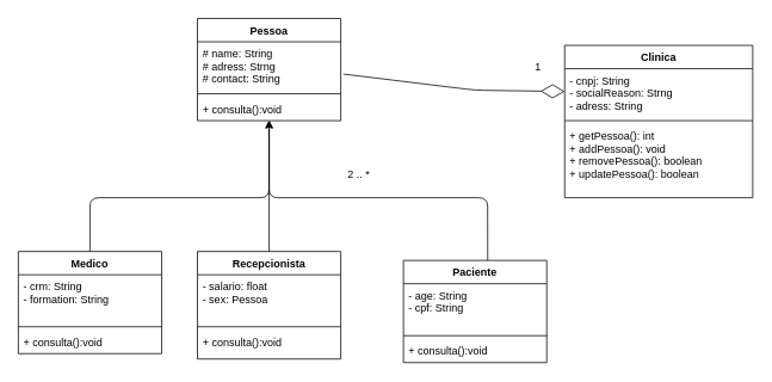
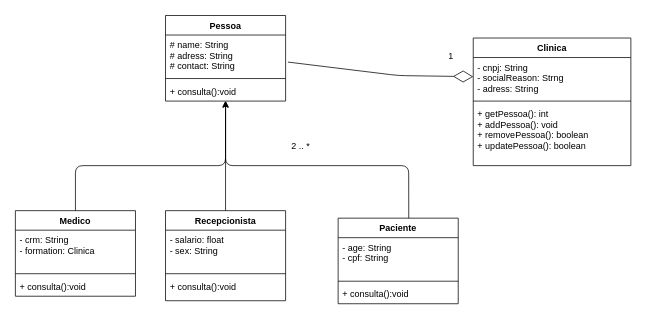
  <mxCell id="0" />
  <mxCell id="1" parent="0" />
  <mxCell id="2" value="" style="endArrow=diamondThin;endFill=0;endSize=24;html=1;exitX=1.019;exitY=0.667;exitDx=0;exitDy=0;exitPerimeter=0;" parent="1" source="13" target="21" edge="1"><mxGeometry width="160" relative="1" as="geometry"><mxPoint x="400" y="110" as="sourcePoint" /><mxPoint x="460" y="110" as="targetPoint" /><Array as="points"><mxPoint x="530" y="100" /></Array></mxGeometry></mxCell>
  <mxCell id="3" value="1" style="text;html=1;align=center;verticalAlign=middle;resizable=0;points=[];autosize=1;" parent="1" vertex="1"><mxGeometry x="590" y="65" width="20" height="20" as="geometry" /></mxCell>
  <mxCell id="4" value="Paciente" style="swimlane;fontStyle=1;align=center;verticalAlign=top;childLayout=stackLayout;horizontal=1;startSize=26;horizontalStack=0;resizeParent=1;resizeParentMax=0;resizeLast=0;collapsible=1;marginBottom=0;" parent="1" vertex="1"><mxGeometry x="450" y="290" width="160" height="114" as="geometry" /></mxCell>
  <mxCell id="5" value="- age: String&#10;- cpf: String" style="text;strokeColor=none;fillColor=none;align=left;verticalAlign=top;spacingLeft=4;spacingRight=4;overflow=hidden;rotatable=0;points=[[0,0.5],[1,0.5]];portConstraint=eastwest;" parent="4" vertex="1"><mxGeometry y="26" width="160" height="54" as="geometry" /></mxCell>
  <mxCell id="6" value="" style="line;strokeWidth=1;fillColor=none;align=left;verticalAlign=middle;spacingTop=-1;spacingLeft=3;spacingRight=3;rotatable=0;labelPosition=right;points=[];portConstraint=eastwest;" parent="4" vertex="1"><mxGeometry y="80" width="160" height="8" as="geometry" /></mxCell>
  <mxCell id="7" value="+ consulta():void" style="text;strokeColor=none;fillColor=none;align=left;verticalAlign=top;spacingLeft=4;spacingRight=4;overflow=hidden;rotatable=0;points=[[0,0.5],[1,0.5]];portConstraint=eastwest;" parent="4" vertex="1"><mxGeometry y="88" width="160" height="26" as="geometry" /></mxCell>
  <mxCell id="8" value="Recepcionista" style="swimlane;fontStyle=1;align=center;verticalAlign=top;childLayout=stackLayout;horizontal=1;startSize=26;horizontalStack=0;resizeParent=1;resizeParentMax=0;resizeLast=0;collapsible=1;marginBottom=0;" parent="1" vertex="1"><mxGeometry x="220" y="280" width="160" height="120" as="geometry" /></mxCell>
- <mxCell id="9" value="- salario: float&#10;- sex: Pessoa" style="text;strokeColor=none;fillColor=none;align=left;verticalAlign=top;spacingLeft=4;spacingRight=4;overflow=hidden;rotatable=0;points=[[0,0.5],[1,0.5]];portConstraint=eastwest;" parent="8" vertex="1"><mxGeometry y="26" width="160" height="54" as="geometry" /></mxCell>
+ <mxCell id="9" value="- salario: float&#10;- sex: String" style="text;strokeColor=none;fillColor=none;align=left;verticalAlign=top;spacingLeft=4;spacingRight=4;overflow=hidden;rotatable=0;points=[[0,0.5],[1,0.5]];portConstraint=eastwest;" parent="8" vertex="1"><mxGeometry y="26" width="160" height="54" as="geometry" /></mxCell>
  <mxCell id="10" value="" style="line;strokeWidth=1;fillColor=none;align=left;verticalAlign=middle;spacingTop=-1;spacingLeft=3;spacingRight=3;rotatable=0;labelPosition=right;points=[];portConstraint=eastwest;" parent="8" vertex="1"><mxGeometry y="80" width="160" height="8" as="geometry" /></mxCell>
  <mxCell id="11" value="+ consulta():void" style="text;strokeColor=none;fillColor=none;align=left;verticalAlign=top;spacingLeft=4;spacingRight=4;overflow=hidden;rotatable=0;points=[[0,0.5],[1,0.5]];portConstraint=eastwest;" parent="8" vertex="1"><mxGeometry y="88" width="160" height="32" as="geometry" /></mxCell>
  <mxCell id="12" value="Pessoa" style="swimlane;fontStyle=1;align=center;verticalAlign=top;childLayout=stackLayout;horizontal=1;startSize=26;horizontalStack=0;resizeParent=1;resizeParentMax=0;resizeLast=0;collapsible=1;marginBottom=0;" parent="1" vertex="1"><mxGeometry x="220" y="20" width="160" height="114" as="geometry" /></mxCell>
- <mxCell id="13" value="# name: String&#10;# adress: Strng&#10;# contact: String" style="text;strokeColor=none;fillColor=none;align=left;verticalAlign=top;spacingLeft=4;spacingRight=4;overflow=hidden;rotatable=0;points=[[0,0.5],[1,0.5]];portConstraint=eastwest;" parent="12" vertex="1"><mxGeometry y="26" width="160" height="54" as="geometry" /></mxCell>
+ <mxCell id="13" value="# name: String&#10;# adress: String&#10;# contact: String" style="text;strokeColor=none;fillColor=none;align=left;verticalAlign=top;spacingLeft=4;spacingRight=4;overflow=hidden;rotatable=0;points=[[0,0.5],[1,0.5]];portConstraint=eastwest;" parent="12" vertex="1"><mxGeometry y="26" width="160" height="54" as="geometry" /></mxCell>
  <mxCell id="14" value="" style="line;strokeWidth=1;fillColor=none;align=left;verticalAlign=middle;spacingTop=-1;spacingLeft=3;spacingRight=3;rotatable=0;labelPosition=right;points=[];portConstraint=eastwest;" parent="12" vertex="1"><mxGeometry y="80" width="160" height="8" as="geometry" /></mxCell>
  <mxCell id="15" value="+ consulta():void" style="text;strokeColor=none;fillColor=none;align=left;verticalAlign=top;spacingLeft=4;spacingRight=4;overflow=hidden;rotatable=0;points=[[0,0.5],[1,0.5]];portConstraint=eastwest;" parent="12" vertex="1"><mxGeometry y="88" width="160" height="26" as="geometry" /></mxCell>
  <mxCell id="16" value="Medico" style="swimlane;fontStyle=1;align=center;verticalAlign=top;childLayout=stackLayout;horizontal=1;startSize=26;horizontalStack=0;resizeParent=1;resizeParentMax=0;resizeLast=0;collapsible=1;marginBottom=0;" parent="1" vertex="1"><mxGeometry x="20" y="280" width="160" height="114" as="geometry" /></mxCell>
- <mxCell id="17" value="- crm: String&#10;- formation: String" style="text;strokeColor=none;fillColor=none;align=left;verticalAlign=top;spacingLeft=4;spacingRight=4;overflow=hidden;rotatable=0;points=[[0,0.5],[1,0.5]];portConstraint=eastwest;" parent="16" vertex="1"><mxGeometry y="26" width="160" height="54" as="geometry" /></mxCell>
+ <mxCell id="17" value="- crm: String&#10;- formation: Clinica" style="text;strokeColor=none;fillColor=none;align=left;verticalAlign=top;spacingLeft=4;spacingRight=4;overflow=hidden;rotatable=0;points=[[0,0.5],[1,0.5]];portConstraint=eastwest;" parent="16" vertex="1"><mxGeometry y="26" width="160" height="54" as="geometry" /></mxCell>
  <mxCell id="18" value="" style="line;strokeWidth=1;fillColor=none;align=left;verticalAlign=middle;spacingTop=-1;spacingLeft=3;spacingRight=3;rotatable=0;labelPosition=right;points=[];portConstraint=eastwest;" parent="16" vertex="1"><mxGeometry y="80" width="160" height="8" as="geometry" /></mxCell>
  <mxCell id="19" value="+ consulta():void" style="text;strokeColor=none;fillColor=none;align=left;verticalAlign=top;spacingLeft=4;spacingRight=4;overflow=hidden;rotatable=0;points=[[0,0.5],[1,0.5]];portConstraint=eastwest;" parent="16" vertex="1"><mxGeometry y="88" width="160" height="26" as="geometry" /></mxCell>
  <mxCell id="20" value="Clinica" style="swimlane;fontStyle=1;align=center;verticalAlign=top;childLayout=stackLayout;horizontal=1;startSize=26;horizontalStack=0;resizeParent=1;resizeParentMax=0;resizeLast=0;collapsible=1;marginBottom=0;" parent="1" vertex="1"><mxGeometry x="630" y="50" width="210" height="170" as="geometry" /></mxCell>
  <mxCell id="21" value="- cnpj: String&#10;- socialReason: Strng&#10;- adress: String" style="text;strokeColor=none;fillColor=none;align=left;verticalAlign=top;spacingLeft=4;spacingRight=4;overflow=hidden;rotatable=0;points=[[0,0.5],[1,0.5]];portConstraint=eastwest;" parent="20" vertex="1"><mxGeometry y="26" width="210" height="54" as="geometry" /></mxCell>
  <mxCell id="22" value="" style="line;strokeWidth=1;fillColor=none;align=left;verticalAlign=middle;spacingTop=-1;spacingLeft=3;spacingRight=3;rotatable=0;labelPosition=right;points=[];portConstraint=eastwest;" parent="20" vertex="1"><mxGeometry y="80" width="210" height="8" as="geometry" /></mxCell>
  <mxCell id="23" value="+ getPessoa(): int&#10;+ addPessoa(): void&#10;+ removePessoa(): boolean&#10;+ updatePessoa(): boolean&#10;&#10;" style="text;strokeColor=none;fillColor=none;align=left;verticalAlign=top;spacingLeft=4;spacingRight=4;overflow=hidden;rotatable=0;points=[[0,0.5],[1,0.5]];portConstraint=eastwest;" parent="20" vertex="1"><mxGeometry y="88" width="210" height="82" as="geometry" /></mxCell>
  <mxCell id="24" value="2 .. *" style="text;html=1;align=center;verticalAlign=middle;resizable=0;points=[];autosize=1;" vertex="1" parent="1"><mxGeometry x="380" y="185" width="40" height="20" as="geometry" /></mxCell>
  <mxCell id="25" value="" style="endArrow=classic;html=1;" edge="1" parent="1" source="8" target="15"><mxGeometry width="50" height="50" relative="1" as="geometry"><mxPoint x="330" y="230" as="sourcePoint" /><mxPoint x="380" y="180" as="targetPoint" /></mxGeometry></mxCell>
  <mxCell id="26" value="" style="endArrow=classic;html=1;exitX=0.5;exitY=0;exitDx=0;exitDy=0;" edge="1" parent="1" source="16" target="15"><mxGeometry width="50" height="50" relative="1" as="geometry"><mxPoint x="150" y="250" as="sourcePoint" /><mxPoint x="300" y="160" as="targetPoint" /><Array as="points"><mxPoint x="100" y="220" /><mxPoint x="300" y="220" /></Array></mxGeometry></mxCell>
  <mxCell id="27" value="" style="endArrow=classic;html=1;exitX=0.588;exitY=0;exitDx=0;exitDy=0;exitPerimeter=0;" edge="1" parent="1" source="4" target="15"><mxGeometry width="50" height="50" relative="1" as="geometry"><mxPoint x="330" y="230" as="sourcePoint" /><mxPoint x="300" y="180" as="targetPoint" /><Array as="points"><mxPoint x="544" y="220" /><mxPoint x="300" y="220" /></Array></mxGeometry></mxCell>
